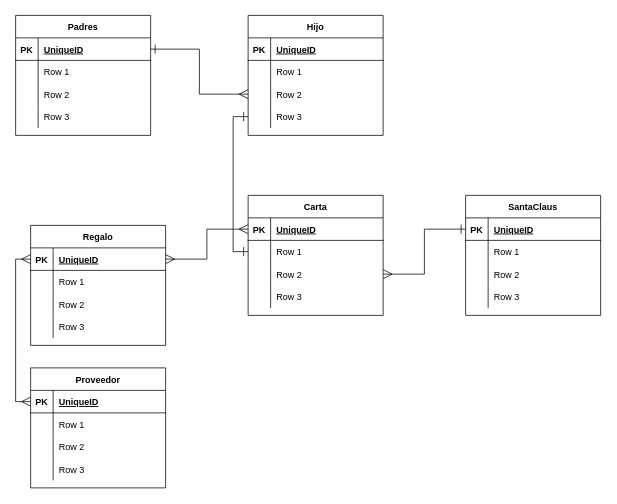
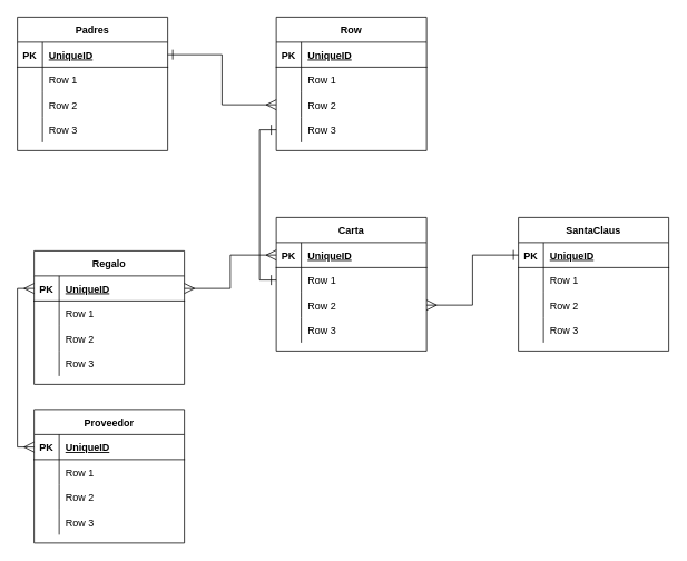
  <mxCell id="0" />
  <mxCell id="1" parent="0" />
  <mxCell id="2" value="Padres" style="shape=table;startSize=30;container=1;collapsible=1;childLayout=tableLayout;fixedRows=1;rowLines=0;fontStyle=1;align=center;resizeLast=1;" vertex="1" parent="1"><mxGeometry x="20" y="20" width="180" height="160" as="geometry" /></mxCell>
  <mxCell id="3" value="" style="shape=partialRectangle;collapsible=0;dropTarget=0;pointerEvents=0;fillColor=none;top=0;left=0;bottom=1;right=0;points=[[0,0.5],[1,0.5]];portConstraint=eastwest;" vertex="1" parent="2"><mxGeometry y="30" width="180" height="30" as="geometry" /></mxCell>
  <mxCell id="4" value="PK" style="shape=partialRectangle;connectable=0;fillColor=none;top=0;left=0;bottom=0;right=0;fontStyle=1;overflow=hidden;" vertex="1" parent="3"><mxGeometry width="30" height="30" as="geometry" /></mxCell>
  <mxCell id="5" value="UniqueID" style="shape=partialRectangle;connectable=0;fillColor=none;top=0;left=0;bottom=0;right=0;align=left;spacingLeft=6;fontStyle=5;overflow=hidden;" vertex="1" parent="3"><mxGeometry x="30" width="150" height="30" as="geometry" /></mxCell>
  <mxCell id="6" value="" style="shape=partialRectangle;collapsible=0;dropTarget=0;pointerEvents=0;fillColor=none;top=0;left=0;bottom=0;right=0;points=[[0,0.5],[1,0.5]];portConstraint=eastwest;" vertex="1" parent="2"><mxGeometry y="60" width="180" height="30" as="geometry" /></mxCell>
  <mxCell id="7" value="" style="shape=partialRectangle;connectable=0;fillColor=none;top=0;left=0;bottom=0;right=0;editable=1;overflow=hidden;" vertex="1" parent="6"><mxGeometry width="30" height="30" as="geometry" /></mxCell>
  <mxCell id="8" value="Row 1" style="shape=partialRectangle;connectable=0;fillColor=none;top=0;left=0;bottom=0;right=0;align=left;spacingLeft=6;overflow=hidden;" vertex="1" parent="6"><mxGeometry x="30" width="150" height="30" as="geometry" /></mxCell>
  <mxCell id="9" value="" style="shape=partialRectangle;collapsible=0;dropTarget=0;pointerEvents=0;fillColor=none;top=0;left=0;bottom=0;right=0;points=[[0,0.5],[1,0.5]];portConstraint=eastwest;" vertex="1" parent="2"><mxGeometry y="90" width="180" height="30" as="geometry" /></mxCell>
  <mxCell id="10" value="" style="shape=partialRectangle;connectable=0;fillColor=none;top=0;left=0;bottom=0;right=0;editable=1;overflow=hidden;" vertex="1" parent="9"><mxGeometry width="30" height="30" as="geometry" /></mxCell>
  <mxCell id="11" value="Row 2" style="shape=partialRectangle;connectable=0;fillColor=none;top=0;left=0;bottom=0;right=0;align=left;spacingLeft=6;overflow=hidden;" vertex="1" parent="9"><mxGeometry x="30" width="150" height="30" as="geometry" /></mxCell>
  <mxCell id="12" value="" style="shape=partialRectangle;collapsible=0;dropTarget=0;pointerEvents=0;fillColor=none;top=0;left=0;bottom=0;right=0;points=[[0,0.5],[1,0.5]];portConstraint=eastwest;" vertex="1" parent="2"><mxGeometry y="120" width="180" height="30" as="geometry" /></mxCell>
  <mxCell id="13" value="" style="shape=partialRectangle;connectable=0;fillColor=none;top=0;left=0;bottom=0;right=0;editable=1;overflow=hidden;" vertex="1" parent="12"><mxGeometry width="30" height="30" as="geometry" /></mxCell>
  <mxCell id="14" value="Row 3" style="shape=partialRectangle;connectable=0;fillColor=none;top=0;left=0;bottom=0;right=0;align=left;spacingLeft=6;overflow=hidden;" vertex="1" parent="12"><mxGeometry x="30" width="150" height="30" as="geometry" /></mxCell>
- <mxCell id="15" value="Hijo" style="shape=table;startSize=30;container=1;collapsible=1;childLayout=tableLayout;fixedRows=1;rowLines=0;fontStyle=1;align=center;resizeLast=1;" vertex="1" parent="1"><mxGeometry x="330" y="20" width="180" height="160" as="geometry" /></mxCell>
+ <mxCell id="15" value="Row" style="shape=table;startSize=30;container=1;collapsible=1;childLayout=tableLayout;fixedRows=1;rowLines=0;fontStyle=1;align=center;resizeLast=1;" vertex="1" parent="1"><mxGeometry x="330" y="20" width="180" height="160" as="geometry" /></mxCell>
  <mxCell id="16" value="" style="shape=partialRectangle;collapsible=0;dropTarget=0;pointerEvents=0;fillColor=none;top=0;left=0;bottom=1;right=0;points=[[0,0.5],[1,0.5]];portConstraint=eastwest;" vertex="1" parent="15"><mxGeometry y="30" width="180" height="30" as="geometry" /></mxCell>
  <mxCell id="17" value="PK" style="shape=partialRectangle;connectable=0;fillColor=none;top=0;left=0;bottom=0;right=0;fontStyle=1;overflow=hidden;" vertex="1" parent="16"><mxGeometry width="30" height="30" as="geometry" /></mxCell>
  <mxCell id="18" value="UniqueID" style="shape=partialRectangle;connectable=0;fillColor=none;top=0;left=0;bottom=0;right=0;align=left;spacingLeft=6;fontStyle=5;overflow=hidden;" vertex="1" parent="16"><mxGeometry x="30" width="150" height="30" as="geometry" /></mxCell>
  <mxCell id="19" value="" style="shape=partialRectangle;collapsible=0;dropTarget=0;pointerEvents=0;fillColor=none;top=0;left=0;bottom=0;right=0;points=[[0,0.5],[1,0.5]];portConstraint=eastwest;" vertex="1" parent="15"><mxGeometry y="60" width="180" height="30" as="geometry" /></mxCell>
  <mxCell id="20" value="" style="shape=partialRectangle;connectable=0;fillColor=none;top=0;left=0;bottom=0;right=0;editable=1;overflow=hidden;" vertex="1" parent="19"><mxGeometry width="30" height="30" as="geometry" /></mxCell>
  <mxCell id="21" value="Row 1" style="shape=partialRectangle;connectable=0;fillColor=none;top=0;left=0;bottom=0;right=0;align=left;spacingLeft=6;overflow=hidden;" vertex="1" parent="19"><mxGeometry x="30" width="150" height="30" as="geometry" /></mxCell>
  <mxCell id="22" value="" style="shape=partialRectangle;collapsible=0;dropTarget=0;pointerEvents=0;fillColor=none;top=0;left=0;bottom=0;right=0;points=[[0,0.5],[1,0.5]];portConstraint=eastwest;" vertex="1" parent="15"><mxGeometry y="90" width="180" height="30" as="geometry" /></mxCell>
  <mxCell id="23" value="" style="shape=partialRectangle;connectable=0;fillColor=none;top=0;left=0;bottom=0;right=0;editable=1;overflow=hidden;" vertex="1" parent="22"><mxGeometry width="30" height="30" as="geometry" /></mxCell>
  <mxCell id="24" value="Row 2" style="shape=partialRectangle;connectable=0;fillColor=none;top=0;left=0;bottom=0;right=0;align=left;spacingLeft=6;overflow=hidden;" vertex="1" parent="22"><mxGeometry x="30" width="150" height="30" as="geometry" /></mxCell>
  <mxCell id="25" value="" style="shape=partialRectangle;collapsible=0;dropTarget=0;pointerEvents=0;fillColor=none;top=0;left=0;bottom=0;right=0;points=[[0,0.5],[1,0.5]];portConstraint=eastwest;" vertex="1" parent="15"><mxGeometry y="120" width="180" height="30" as="geometry" /></mxCell>
  <mxCell id="26" value="" style="shape=partialRectangle;connectable=0;fillColor=none;top=0;left=0;bottom=0;right=0;editable=1;overflow=hidden;" vertex="1" parent="25"><mxGeometry width="30" height="30" as="geometry" /></mxCell>
  <mxCell id="27" value="Row 3" style="shape=partialRectangle;connectable=0;fillColor=none;top=0;left=0;bottom=0;right=0;align=left;spacingLeft=6;overflow=hidden;" vertex="1" parent="25"><mxGeometry x="30" width="150" height="30" as="geometry" /></mxCell>
  <mxCell id="28" value="SantaClaus" style="shape=table;startSize=30;container=1;collapsible=1;childLayout=tableLayout;fixedRows=1;rowLines=0;fontStyle=1;align=center;resizeLast=1;" vertex="1" parent="1"><mxGeometry x="620" y="260" width="180" height="160" as="geometry" /></mxCell>
  <mxCell id="29" value="" style="shape=partialRectangle;collapsible=0;dropTarget=0;pointerEvents=0;fillColor=none;top=0;left=0;bottom=1;right=0;points=[[0,0.5],[1,0.5]];portConstraint=eastwest;" vertex="1" parent="28"><mxGeometry y="30" width="180" height="30" as="geometry" /></mxCell>
  <mxCell id="30" value="PK" style="shape=partialRectangle;connectable=0;fillColor=none;top=0;left=0;bottom=0;right=0;fontStyle=1;overflow=hidden;" vertex="1" parent="29"><mxGeometry width="30" height="30" as="geometry" /></mxCell>
  <mxCell id="31" value="UniqueID" style="shape=partialRectangle;connectable=0;fillColor=none;top=0;left=0;bottom=0;right=0;align=left;spacingLeft=6;fontStyle=5;overflow=hidden;" vertex="1" parent="29"><mxGeometry x="30" width="150" height="30" as="geometry" /></mxCell>
  <mxCell id="32" value="" style="shape=partialRectangle;collapsible=0;dropTarget=0;pointerEvents=0;fillColor=none;top=0;left=0;bottom=0;right=0;points=[[0,0.5],[1,0.5]];portConstraint=eastwest;" vertex="1" parent="28"><mxGeometry y="60" width="180" height="30" as="geometry" /></mxCell>
  <mxCell id="33" value="" style="shape=partialRectangle;connectable=0;fillColor=none;top=0;left=0;bottom=0;right=0;editable=1;overflow=hidden;" vertex="1" parent="32"><mxGeometry width="30" height="30" as="geometry" /></mxCell>
  <mxCell id="34" value="Row 1" style="shape=partialRectangle;connectable=0;fillColor=none;top=0;left=0;bottom=0;right=0;align=left;spacingLeft=6;overflow=hidden;" vertex="1" parent="32"><mxGeometry x="30" width="150" height="30" as="geometry" /></mxCell>
  <mxCell id="35" value="" style="shape=partialRectangle;collapsible=0;dropTarget=0;pointerEvents=0;fillColor=none;top=0;left=0;bottom=0;right=0;points=[[0,0.5],[1,0.5]];portConstraint=eastwest;" vertex="1" parent="28"><mxGeometry y="90" width="180" height="30" as="geometry" /></mxCell>
  <mxCell id="36" value="" style="shape=partialRectangle;connectable=0;fillColor=none;top=0;left=0;bottom=0;right=0;editable=1;overflow=hidden;" vertex="1" parent="35"><mxGeometry width="30" height="30" as="geometry" /></mxCell>
  <mxCell id="37" value="Row 2" style="shape=partialRectangle;connectable=0;fillColor=none;top=0;left=0;bottom=0;right=0;align=left;spacingLeft=6;overflow=hidden;" vertex="1" parent="35"><mxGeometry x="30" width="150" height="30" as="geometry" /></mxCell>
  <mxCell id="38" value="" style="shape=partialRectangle;collapsible=0;dropTarget=0;pointerEvents=0;fillColor=none;top=0;left=0;bottom=0;right=0;points=[[0,0.5],[1,0.5]];portConstraint=eastwest;" vertex="1" parent="28"><mxGeometry y="120" width="180" height="30" as="geometry" /></mxCell>
  <mxCell id="39" value="" style="shape=partialRectangle;connectable=0;fillColor=none;top=0;left=0;bottom=0;right=0;editable=1;overflow=hidden;" vertex="1" parent="38"><mxGeometry width="30" height="30" as="geometry" /></mxCell>
  <mxCell id="40" value="Row 3" style="shape=partialRectangle;connectable=0;fillColor=none;top=0;left=0;bottom=0;right=0;align=left;spacingLeft=6;overflow=hidden;" vertex="1" parent="38"><mxGeometry x="30" width="150" height="30" as="geometry" /></mxCell>
  <mxCell id="41" style="edgeStyle=orthogonalEdgeStyle;rounded=0;orthogonalLoop=1;jettySize=auto;html=1;exitX=1;exitY=0.5;exitDx=0;exitDy=0;entryX=0;entryY=0.5;entryDx=0;entryDy=0;endArrow=ERmany;endFill=0;endSize=10;startSize=10;startArrow=ERone;startFill=0;" edge="1" parent="1" source="3" target="22"><mxGeometry relative="1" as="geometry" /></mxCell>
  <mxCell id="42" value="Carta" style="shape=table;startSize=30;container=1;collapsible=1;childLayout=tableLayout;fixedRows=1;rowLines=0;fontStyle=1;align=center;resizeLast=1;" vertex="1" parent="1"><mxGeometry x="330" y="260" width="180" height="160" as="geometry" /></mxCell>
  <mxCell id="43" value="" style="shape=partialRectangle;collapsible=0;dropTarget=0;pointerEvents=0;fillColor=none;top=0;left=0;bottom=1;right=0;points=[[0,0.5],[1,0.5]];portConstraint=eastwest;" vertex="1" parent="42"><mxGeometry y="30" width="180" height="30" as="geometry" /></mxCell>
  <mxCell id="44" value="PK" style="shape=partialRectangle;connectable=0;fillColor=none;top=0;left=0;bottom=0;right=0;fontStyle=1;overflow=hidden;" vertex="1" parent="43"><mxGeometry width="30" height="30" as="geometry" /></mxCell>
  <mxCell id="45" value="UniqueID" style="shape=partialRectangle;connectable=0;fillColor=none;top=0;left=0;bottom=0;right=0;align=left;spacingLeft=6;fontStyle=5;overflow=hidden;" vertex="1" parent="43"><mxGeometry x="30" width="150" height="30" as="geometry" /></mxCell>
  <mxCell id="46" value="" style="shape=partialRectangle;collapsible=0;dropTarget=0;pointerEvents=0;fillColor=none;top=0;left=0;bottom=0;right=0;points=[[0,0.5],[1,0.5]];portConstraint=eastwest;" vertex="1" parent="42"><mxGeometry y="60" width="180" height="30" as="geometry" /></mxCell>
  <mxCell id="47" value="" style="shape=partialRectangle;connectable=0;fillColor=none;top=0;left=0;bottom=0;right=0;editable=1;overflow=hidden;" vertex="1" parent="46"><mxGeometry width="30" height="30" as="geometry" /></mxCell>
  <mxCell id="48" value="Row 1" style="shape=partialRectangle;connectable=0;fillColor=none;top=0;left=0;bottom=0;right=0;align=left;spacingLeft=6;overflow=hidden;" vertex="1" parent="46"><mxGeometry x="30" width="150" height="30" as="geometry" /></mxCell>
  <mxCell id="49" value="" style="shape=partialRectangle;collapsible=0;dropTarget=0;pointerEvents=0;fillColor=none;top=0;left=0;bottom=0;right=0;points=[[0,0.5],[1,0.5]];portConstraint=eastwest;" vertex="1" parent="42"><mxGeometry y="90" width="180" height="30" as="geometry" /></mxCell>
  <mxCell id="50" value="" style="shape=partialRectangle;connectable=0;fillColor=none;top=0;left=0;bottom=0;right=0;editable=1;overflow=hidden;" vertex="1" parent="49"><mxGeometry width="30" height="30" as="geometry" /></mxCell>
  <mxCell id="51" value="Row 2" style="shape=partialRectangle;connectable=0;fillColor=none;top=0;left=0;bottom=0;right=0;align=left;spacingLeft=6;overflow=hidden;" vertex="1" parent="49"><mxGeometry x="30" width="150" height="30" as="geometry" /></mxCell>
  <mxCell id="52" value="" style="shape=partialRectangle;collapsible=0;dropTarget=0;pointerEvents=0;fillColor=none;top=0;left=0;bottom=0;right=0;points=[[0,0.5],[1,0.5]];portConstraint=eastwest;" vertex="1" parent="42"><mxGeometry y="120" width="180" height="30" as="geometry" /></mxCell>
  <mxCell id="53" value="" style="shape=partialRectangle;connectable=0;fillColor=none;top=0;left=0;bottom=0;right=0;editable=1;overflow=hidden;" vertex="1" parent="52"><mxGeometry width="30" height="30" as="geometry" /></mxCell>
  <mxCell id="54" value="Row 3" style="shape=partialRectangle;connectable=0;fillColor=none;top=0;left=0;bottom=0;right=0;align=left;spacingLeft=6;overflow=hidden;" vertex="1" parent="52"><mxGeometry x="30" width="150" height="30" as="geometry" /></mxCell>
  <mxCell id="55" style="edgeStyle=orthogonalEdgeStyle;rounded=0;orthogonalLoop=1;jettySize=auto;html=1;exitX=0;exitY=0.5;exitDx=0;exitDy=0;entryX=0;entryY=0.5;entryDx=0;entryDy=0;startArrow=ERone;startFill=0;startSize=10;endArrow=ERone;endFill=0;endSize=10;" edge="1" parent="1" source="25" target="46"><mxGeometry relative="1" as="geometry" /></mxCell>
  <mxCell id="56" value="Regalo" style="shape=table;startSize=30;container=1;collapsible=1;childLayout=tableLayout;fixedRows=1;rowLines=0;fontStyle=1;align=center;resizeLast=1;" vertex="1" parent="1"><mxGeometry x="40" y="300" width="180" height="160" as="geometry" /></mxCell>
  <mxCell id="57" value="" style="shape=partialRectangle;collapsible=0;dropTarget=0;pointerEvents=0;fillColor=none;top=0;left=0;bottom=1;right=0;points=[[0,0.5],[1,0.5]];portConstraint=eastwest;" vertex="1" parent="56"><mxGeometry y="30" width="180" height="30" as="geometry" /></mxCell>
  <mxCell id="58" value="PK" style="shape=partialRectangle;connectable=0;fillColor=none;top=0;left=0;bottom=0;right=0;fontStyle=1;overflow=hidden;" vertex="1" parent="57"><mxGeometry width="30" height="30" as="geometry" /></mxCell>
  <mxCell id="59" value="UniqueID" style="shape=partialRectangle;connectable=0;fillColor=none;top=0;left=0;bottom=0;right=0;align=left;spacingLeft=6;fontStyle=5;overflow=hidden;" vertex="1" parent="57"><mxGeometry x="30" width="150" height="30" as="geometry" /></mxCell>
  <mxCell id="60" value="" style="shape=partialRectangle;collapsible=0;dropTarget=0;pointerEvents=0;fillColor=none;top=0;left=0;bottom=0;right=0;points=[[0,0.5],[1,0.5]];portConstraint=eastwest;" vertex="1" parent="56"><mxGeometry y="60" width="180" height="30" as="geometry" /></mxCell>
  <mxCell id="61" value="" style="shape=partialRectangle;connectable=0;fillColor=none;top=0;left=0;bottom=0;right=0;editable=1;overflow=hidden;" vertex="1" parent="60"><mxGeometry width="30" height="30" as="geometry" /></mxCell>
  <mxCell id="62" value="Row 1" style="shape=partialRectangle;connectable=0;fillColor=none;top=0;left=0;bottom=0;right=0;align=left;spacingLeft=6;overflow=hidden;" vertex="1" parent="60"><mxGeometry x="30" width="150" height="30" as="geometry" /></mxCell>
  <mxCell id="63" value="" style="shape=partialRectangle;collapsible=0;dropTarget=0;pointerEvents=0;fillColor=none;top=0;left=0;bottom=0;right=0;points=[[0,0.5],[1,0.5]];portConstraint=eastwest;" vertex="1" parent="56"><mxGeometry y="90" width="180" height="30" as="geometry" /></mxCell>
  <mxCell id="64" value="" style="shape=partialRectangle;connectable=0;fillColor=none;top=0;left=0;bottom=0;right=0;editable=1;overflow=hidden;" vertex="1" parent="63"><mxGeometry width="30" height="30" as="geometry" /></mxCell>
  <mxCell id="65" value="Row 2" style="shape=partialRectangle;connectable=0;fillColor=none;top=0;left=0;bottom=0;right=0;align=left;spacingLeft=6;overflow=hidden;" vertex="1" parent="63"><mxGeometry x="30" width="150" height="30" as="geometry" /></mxCell>
  <mxCell id="66" value="" style="shape=partialRectangle;collapsible=0;dropTarget=0;pointerEvents=0;fillColor=none;top=0;left=0;bottom=0;right=0;points=[[0,0.5],[1,0.5]];portConstraint=eastwest;" vertex="1" parent="56"><mxGeometry y="120" width="180" height="30" as="geometry" /></mxCell>
  <mxCell id="67" value="" style="shape=partialRectangle;connectable=0;fillColor=none;top=0;left=0;bottom=0;right=0;editable=1;overflow=hidden;" vertex="1" parent="66"><mxGeometry width="30" height="30" as="geometry" /></mxCell>
  <mxCell id="68" value="Row 3" style="shape=partialRectangle;connectable=0;fillColor=none;top=0;left=0;bottom=0;right=0;align=left;spacingLeft=6;overflow=hidden;" vertex="1" parent="66"><mxGeometry x="30" width="150" height="30" as="geometry" /></mxCell>
  <mxCell id="69" value="Proveedor" style="shape=table;startSize=30;container=1;collapsible=1;childLayout=tableLayout;fixedRows=1;rowLines=0;fontStyle=1;align=center;resizeLast=1;" vertex="1" parent="1"><mxGeometry x="40" y="490" width="180" height="160" as="geometry" /></mxCell>
  <mxCell id="70" value="" style="shape=partialRectangle;collapsible=0;dropTarget=0;pointerEvents=0;fillColor=none;top=0;left=0;bottom=1;right=0;points=[[0,0.5],[1,0.5]];portConstraint=eastwest;" vertex="1" parent="69"><mxGeometry y="30" width="180" height="30" as="geometry" /></mxCell>
  <mxCell id="71" value="PK" style="shape=partialRectangle;connectable=0;fillColor=none;top=0;left=0;bottom=0;right=0;fontStyle=1;overflow=hidden;" vertex="1" parent="70"><mxGeometry width="30" height="30" as="geometry" /></mxCell>
  <mxCell id="72" value="UniqueID" style="shape=partialRectangle;connectable=0;fillColor=none;top=0;left=0;bottom=0;right=0;align=left;spacingLeft=6;fontStyle=5;overflow=hidden;" vertex="1" parent="70"><mxGeometry x="30" width="150" height="30" as="geometry" /></mxCell>
  <mxCell id="73" value="" style="shape=partialRectangle;collapsible=0;dropTarget=0;pointerEvents=0;fillColor=none;top=0;left=0;bottom=0;right=0;points=[[0,0.5],[1,0.5]];portConstraint=eastwest;" vertex="1" parent="69"><mxGeometry y="60" width="180" height="30" as="geometry" /></mxCell>
  <mxCell id="74" value="" style="shape=partialRectangle;connectable=0;fillColor=none;top=0;left=0;bottom=0;right=0;editable=1;overflow=hidden;" vertex="1" parent="73"><mxGeometry width="30" height="30" as="geometry" /></mxCell>
  <mxCell id="75" value="Row 1" style="shape=partialRectangle;connectable=0;fillColor=none;top=0;left=0;bottom=0;right=0;align=left;spacingLeft=6;overflow=hidden;" vertex="1" parent="73"><mxGeometry x="30" width="150" height="30" as="geometry" /></mxCell>
  <mxCell id="76" value="" style="shape=partialRectangle;collapsible=0;dropTarget=0;pointerEvents=0;fillColor=none;top=0;left=0;bottom=0;right=0;points=[[0,0.5],[1,0.5]];portConstraint=eastwest;" vertex="1" parent="69"><mxGeometry y="90" width="180" height="30" as="geometry" /></mxCell>
  <mxCell id="77" value="" style="shape=partialRectangle;connectable=0;fillColor=none;top=0;left=0;bottom=0;right=0;editable=1;overflow=hidden;" vertex="1" parent="76"><mxGeometry width="30" height="30" as="geometry" /></mxCell>
  <mxCell id="78" value="Row 2" style="shape=partialRectangle;connectable=0;fillColor=none;top=0;left=0;bottom=0;right=0;align=left;spacingLeft=6;overflow=hidden;" vertex="1" parent="76"><mxGeometry x="30" width="150" height="30" as="geometry" /></mxCell>
  <mxCell id="79" value="" style="shape=partialRectangle;collapsible=0;dropTarget=0;pointerEvents=0;fillColor=none;top=0;left=0;bottom=0;right=0;points=[[0,0.5],[1,0.5]];portConstraint=eastwest;" vertex="1" parent="69"><mxGeometry y="120" width="180" height="30" as="geometry" /></mxCell>
  <mxCell id="80" value="" style="shape=partialRectangle;connectable=0;fillColor=none;top=0;left=0;bottom=0;right=0;editable=1;overflow=hidden;" vertex="1" parent="79"><mxGeometry width="30" height="30" as="geometry" /></mxCell>
  <mxCell id="81" value="Row 3" style="shape=partialRectangle;connectable=0;fillColor=none;top=0;left=0;bottom=0;right=0;align=left;spacingLeft=6;overflow=hidden;" vertex="1" parent="79"><mxGeometry x="30" width="150" height="30" as="geometry" /></mxCell>
  <mxCell id="82" style="edgeStyle=orthogonalEdgeStyle;rounded=0;orthogonalLoop=1;jettySize=auto;html=1;exitX=0;exitY=0.5;exitDx=0;exitDy=0;entryX=1;entryY=0.5;entryDx=0;entryDy=0;startArrow=ERone;startFill=0;startSize=10;endArrow=ERmany;endFill=0;endSize=10;" edge="1" parent="1" source="29" target="49"><mxGeometry relative="1" as="geometry" /></mxCell>
  <mxCell id="83" style="edgeStyle=orthogonalEdgeStyle;rounded=0;orthogonalLoop=1;jettySize=auto;html=1;exitX=1;exitY=0.5;exitDx=0;exitDy=0;entryX=0;entryY=0.5;entryDx=0;entryDy=0;startArrow=ERmany;startFill=0;startSize=10;endArrow=ERmany;endFill=0;endSize=10;" edge="1" parent="1" source="57" target="43"><mxGeometry relative="1" as="geometry" /></mxCell>
  <mxCell id="84" style="edgeStyle=orthogonalEdgeStyle;rounded=0;orthogonalLoop=1;jettySize=auto;html=1;exitX=0;exitY=0.5;exitDx=0;exitDy=0;entryX=0;entryY=0.5;entryDx=0;entryDy=0;startArrow=ERmany;startFill=0;startSize=10;endArrow=ERmany;endFill=0;endSize=10;" edge="1" parent="1" source="57" target="70"><mxGeometry relative="1" as="geometry" /></mxCell>
